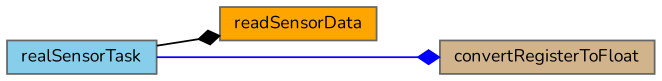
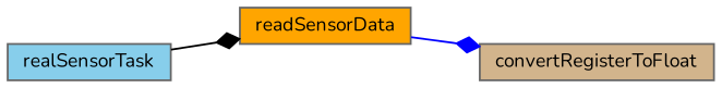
  digraph {
    fontname=Nunito
    rankdir=LR
    node [color=grey40 fontname=Nunito fontsize=10 shape=box style=filled]
    edge [arrowhead=diamond fontname=Nunito fontsize=10 labelfontname=Helvetica labelfontsize=10 style=solid]
    n1 [fillcolor=skyblue height=0.2 label=realSensorTask width=0.4]
    n2 [fillcolor=orange height=0.2 label=readSensorData width=0.4]
    n3 [fillcolor=tan height=0.2 label=convertRegisterToFloat width=0.4]
    n1 -> n2 [color=black]
-   n1 -> n3 [color=blue]
+   n2 -> n3 [color=blue]
  }
